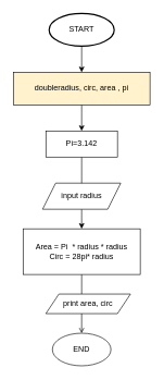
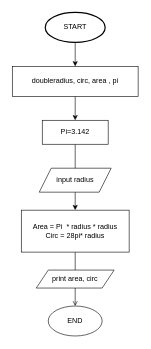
  <mxCell id="0" />
  <mxCell id="1" parent="0" />
  <mxCell id="2" value="" style="edgeStyle=orthogonalEdgeStyle;rounded=0;orthogonalLoop=1;jettySize=auto;html=1;" edge="1" parent="1" source="3" target="5"><mxGeometry relative="1" as="geometry" /></mxCell>
  <mxCell id="3" value="START" style="strokeWidth=2;html=1;shape=mxgraph.flowchart.start_1;whiteSpace=wrap;" vertex="1" parent="1"><mxGeometry x="75" y="20" width="100" height="50" as="geometry" /></mxCell>
  <mxCell id="4" value="" style="edgeStyle=orthogonalEdgeStyle;rounded=0;orthogonalLoop=1;jettySize=auto;html=1;" edge="1" parent="1" source="5" target="7"><mxGeometry relative="1" as="geometry" /></mxCell>
- <mxCell id="5" value="doubleradius, circ, area , pi" style="rounded=0;whiteSpace=wrap;html=1;fillColor=#fff2cc;" vertex="1" parent="1"><mxGeometry x="20" y="110" width="210" height="50" as="geometry" /></mxCell>
+ <mxCell id="5" value="doubleradius, circ, area , pi" style="rounded=0;whiteSpace=wrap;html=1;" vertex="1" parent="1"><mxGeometry x="20" y="110" width="210" height="50" as="geometry" /></mxCell>
  <mxCell id="6" value="" style="edgeStyle=orthogonalEdgeStyle;rounded=0;orthogonalLoop=1;jettySize=auto;html=1;" edge="1" parent="1" source="7" target="10"><mxGeometry relative="1" as="geometry" /></mxCell>
  <mxCell id="7" value="Pi=3.142" style="rounded=0;whiteSpace=wrap;html=1;" vertex="1" parent="1"><mxGeometry x="70" y="200" width="110" height="40" as="geometry" /></mxCell>
  <mxCell id="8" value="input radius" style="shape=parallelogram;perimeter=parallelogramPerimeter;whiteSpace=wrap;html=1;fixedSize=1;" vertex="1" parent="1"><mxGeometry x="65" y="280" width="120" height="40" as="geometry" /></mxCell>
  <mxCell id="9" value="" style="edgeStyle=orthogonalEdgeStyle;rounded=0;orthogonalLoop=1;jettySize=auto;html=1;endArrow=open;" edge="1" parent="1" source="10" target="12"><mxGeometry relative="1" as="geometry" /></mxCell>
  <mxCell id="10" value="Area = Pi&amp;nbsp; * radius * radius&lt;br&gt;Circ = 28pi* radius" style="rounded=0;whiteSpace=wrap;html=1;" vertex="1" parent="1"><mxGeometry x="35" y="350" width="180" height="70" as="geometry" /></mxCell>
- <mxCell id="11" value="print area, circ" style="shape=parallelogram;perimeter=parallelogramPerimeter;whiteSpace=wrap;html=1;fixedSize=1;" vertex="1" parent="1"><mxGeometry x="70" y="450" width="130" height="30" as="geometry" /></mxCell>
+ <mxCell id="11" value="print area, circ" style="shape=parallelogram;perimeter=parallelogramPerimeter;whiteSpace=wrap;html=1;fixedSize=1;" vertex="1" parent="1"><mxGeometry x="60" y="450" width="130" height="30" as="geometry" /></mxCell>
  <mxCell id="12" value="END" style="ellipse;whiteSpace=wrap;html=1;" vertex="1" parent="1"><mxGeometry x="80" y="510" width="90" height="50" as="geometry" /></mxCell>
